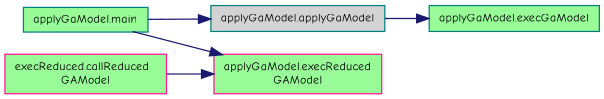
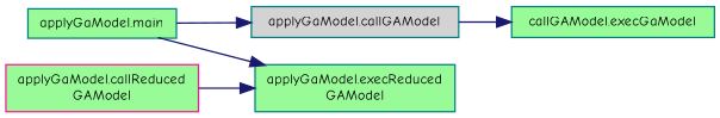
  digraph {
    fontname="Comic Neue"
    rankdir=LR
    node [color=teal fillcolor=palegreen fontname="Comic Neue" fontsize=10 shape=record style=filled]
    edge [color=midnightblue fontname="Comic Neue" fontsize=10 labelfontname=Helvetica labelfontsize=10 style=solid]
    n1 [fontcolor=black height=0.2 label="applyGaModel.main" width=0.4]
-   n2 [fillcolor=lightgrey height=0.2 label="applyGaModel.applyGaModel" width=0.4]
-   n3 [color=deeppink height=0.2 label="applyGaModel.execReduced\lGAModel" width=0.4]
-   n4 [color=deeppink height=0.2 label="execReduced.callReduced\lGAModel" width=0.4]
-   n5 [height=0.2 label="applyGaModel.execGaModel" width=0.4]
+   n2 [fillcolor=lightgrey height=0.2 label="applyGaModel.callGAModel" width=0.4]
+   n3 [height=0.2 label="applyGaModel.execReduced\lGAModel" width=0.4]
+   n4 [color=deeppink height=0.2 label="applyGaModel.callReduced\lGAModel" width=0.4]
+   n5 [height=0.2 label="callGAModel.execGaModel" width=0.4]
    n1 -> n2
    n1 -> n3
    n2 -> n5
    n4 -> n3
  }
